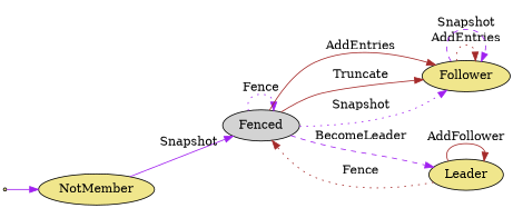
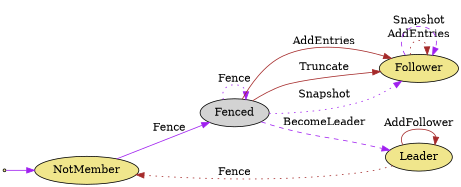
  digraph {
    rankdir=LR
    node [fillcolor=khaki style=filled]
    edge [color=purple style=solid]
    Start [shape=point]
    NotMember
    Fenced [fillcolor=lightgrey]
    Follower
    Leader
    Start -> NotMember
-   NotMember -> Fenced [label=Snapshot]
+   NotMember -> Fenced [label=Fence]
    Fenced -> Fenced [label=Fence style=dotted]
    Fenced -> Follower [color=brown label=AddEntries]
    Fenced -> Follower [color=brown label=Truncate]
    Fenced -> Follower [label=Snapshot style=dotted]
    Fenced -> Leader [label=BecomeLeader style=dashed]
    Follower -> Follower [color=brown label=AddEntries style=dotted]
    Follower -> Follower [label=Snapshot style=dashed]
-   Leader -> Fenced [color=brown label=Fence style=dotted]
+   Leader -> NotMember [color=brown label=Fence style=dotted]
    Leader -> Leader [color=brown label=AddFollower]
  }
